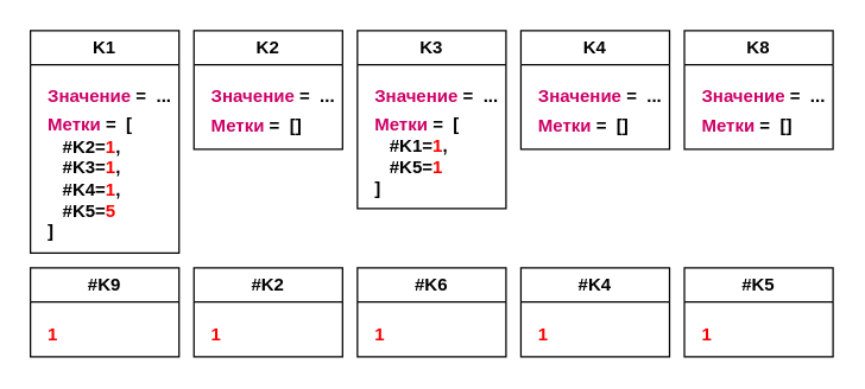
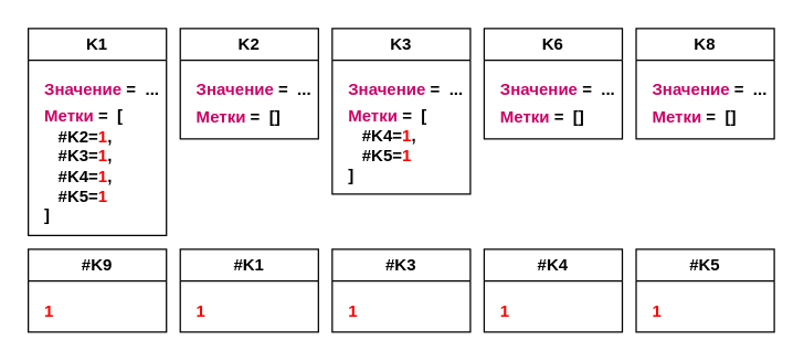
  <mxCell id="0" />
  <mxCell id="1" parent="0" />
  <mxCell id="2" value="K1" style="swimlane;whiteSpace=wrap;html=1;" vertex="1" parent="1"><mxGeometry x="20" y="20" width="100" height="150" as="geometry" /></mxCell>
  <mxCell id="3" value="Значение&lt;font style=&quot;&quot; color=&quot;#000000&quot;&gt; =&amp;nbsp; ...&lt;/font&gt;" style="text;html=1;align=left;verticalAlign=middle;whiteSpace=wrap;rounded=0;fontStyle=1;fontColor=#CC0066;" vertex="1" parent="2"><mxGeometry x="10" y="30" width="90" height="30" as="geometry" /></mxCell>
- <mxCell id="4" value="Метки&lt;font style=&quot;&quot; color=&quot;#000000&quot;&gt; =&amp;nbsp; [&lt;br&gt;&amp;nbsp; &amp;nbsp;#K2=&lt;/font&gt;&lt;font color=&quot;#ff0000&quot;&gt;1&lt;/font&gt;&lt;font style=&quot;&quot; color=&quot;#000000&quot;&gt;,&lt;br&gt;&lt;/font&gt;&lt;font style=&quot;&quot; color=&quot;#000000&quot;&gt;&amp;nbsp; &amp;nbsp;#K3&lt;/font&gt;&lt;span style=&quot;color: rgb(0, 0, 0);&quot;&gt;=&lt;/span&gt;&lt;font color=&quot;#ff0000&quot;&gt;1&lt;/font&gt;&lt;font style=&quot;&quot; color=&quot;#000000&quot;&gt;,&lt;br&gt;&amp;nbsp; &amp;nbsp;#K4&lt;/font&gt;&lt;span style=&quot;color: rgb(0, 0, 0);&quot;&gt;=&lt;/span&gt;&lt;font color=&quot;#ff0000&quot;&gt;1&lt;/font&gt;&lt;font style=&quot;&quot; color=&quot;#000000&quot;&gt;,&lt;/font&gt;&lt;div&gt;&lt;font style=&quot;&quot; color=&quot;#000000&quot;&gt;&amp;nbsp; &amp;nbsp;#K5&lt;/font&gt;&lt;span style=&quot;background-color: initial;&quot;&gt;&lt;font color=&quot;#000000&quot;&gt;=&lt;/font&gt;&lt;font color=&quot;#ff0000&quot;&gt;5&lt;/font&gt;&lt;br&gt;&lt;/span&gt;&lt;span style=&quot;color: rgb(0, 0, 0); background-color: initial;&quot;&gt;]&lt;/span&gt;&lt;/div&gt;" style="text;html=1;align=left;verticalAlign=middle;whiteSpace=wrap;rounded=0;fontStyle=1;fontColor=#CC0066;" vertex="1" parent="2"><mxGeometry x="10" y="50" width="90" height="100" as="geometry" /></mxCell>
+ <mxCell id="4" value="Метки&lt;font style=&quot;&quot; color=&quot;#000000&quot;&gt; =&amp;nbsp; [&lt;br&gt;&amp;nbsp; &amp;nbsp;#K2=&lt;/font&gt;&lt;font color=&quot;#ff0000&quot;&gt;1&lt;/font&gt;&lt;font style=&quot;&quot; color=&quot;#000000&quot;&gt;,&lt;br&gt;&lt;/font&gt;&lt;font style=&quot;&quot; color=&quot;#000000&quot;&gt;&amp;nbsp; &amp;nbsp;#K3&lt;/font&gt;&lt;span style=&quot;color: rgb(0, 0, 0);&quot;&gt;=&lt;/span&gt;&lt;font color=&quot;#ff0000&quot;&gt;1&lt;/font&gt;&lt;font style=&quot;&quot; color=&quot;#000000&quot;&gt;,&lt;br&gt;&amp;nbsp; &amp;nbsp;#K4&lt;/font&gt;&lt;span style=&quot;color: rgb(0, 0, 0);&quot;&gt;=&lt;/span&gt;&lt;font color=&quot;#ff0000&quot;&gt;1&lt;/font&gt;&lt;font style=&quot;&quot; color=&quot;#000000&quot;&gt;,&lt;/font&gt;&lt;div&gt;&lt;font style=&quot;&quot; color=&quot;#000000&quot;&gt;&amp;nbsp; &amp;nbsp;#K5&lt;/font&gt;&lt;span style=&quot;background-color: initial;&quot;&gt;&lt;font color=&quot;#000000&quot;&gt;=&lt;/font&gt;&lt;font color=&quot;#ff0000&quot;&gt;1&lt;/font&gt;&lt;br&gt;&lt;/span&gt;&lt;span style=&quot;color: rgb(0, 0, 0); background-color: initial;&quot;&gt;]&lt;/span&gt;&lt;/div&gt;" style="text;html=1;align=left;verticalAlign=middle;whiteSpace=wrap;rounded=0;fontStyle=1;fontColor=#CC0066;" vertex="1" parent="2"><mxGeometry x="10" y="50" width="90" height="100" as="geometry" /></mxCell>
  <mxCell id="5" value="K2" style="swimlane;whiteSpace=wrap;html=1;" vertex="1" parent="1"><mxGeometry x="130" y="20" width="100" height="80" as="geometry" /></mxCell>
  <mxCell id="6" value="Значение&lt;font style=&quot;&quot; color=&quot;#000000&quot;&gt; =&amp;nbsp; ...&lt;/font&gt;" style="text;html=1;align=left;verticalAlign=middle;whiteSpace=wrap;rounded=0;fontStyle=1;fontColor=#CC0066;" vertex="1" parent="5"><mxGeometry x="10" y="30" width="90" height="30" as="geometry" /></mxCell>
  <mxCell id="7" value="Метки&lt;font style=&quot;&quot; color=&quot;#000000&quot;&gt; =&amp;nbsp; [&lt;/font&gt;&lt;span style=&quot;background-color: initial; color: rgb(0, 0, 0);&quot;&gt;]&lt;/span&gt;" style="text;html=1;align=left;verticalAlign=middle;whiteSpace=wrap;rounded=0;fontStyle=1;fontColor=#CC0066;" vertex="1" parent="5"><mxGeometry x="10" y="50" width="90" height="30" as="geometry" /></mxCell>
  <mxCell id="8" value="K3" style="swimlane;whiteSpace=wrap;html=1;" vertex="1" parent="1"><mxGeometry x="240" y="20" width="100" height="120" as="geometry" /></mxCell>
  <mxCell id="9" value="Значение&lt;font style=&quot;&quot; color=&quot;#000000&quot;&gt; =&amp;nbsp; ...&lt;/font&gt;" style="text;html=1;align=left;verticalAlign=middle;whiteSpace=wrap;rounded=0;fontStyle=1;fontColor=#CC0066;" vertex="1" parent="8"><mxGeometry x="10" y="30" width="90" height="30" as="geometry" /></mxCell>
- <mxCell id="10" value="Метки&lt;font style=&quot;&quot; color=&quot;#000000&quot;&gt; =&amp;nbsp; [&lt;br&gt;&lt;/font&gt;&lt;font style=&quot;&quot; color=&quot;#000000&quot;&gt;&amp;nbsp; &amp;nbsp;#K1&lt;/font&gt;&lt;span style=&quot;color: rgb(0, 0, 0);&quot;&gt;=&lt;/span&gt;&lt;font color=&quot;#ff0000&quot;&gt;1&lt;/font&gt;&lt;font style=&quot;&quot; color=&quot;#000000&quot;&gt;,&lt;/font&gt;&lt;div&gt;&lt;font style=&quot;&quot; color=&quot;#000000&quot;&gt;&amp;nbsp; &amp;nbsp;#K5&lt;/font&gt;&lt;span style=&quot;color: rgb(0, 0, 0); background-color: initial;&quot;&gt;=&lt;/span&gt;&lt;span style=&quot;background-color: initial;&quot;&gt;&lt;font color=&quot;#ff0000&quot;&gt;1&lt;/font&gt;&lt;br&gt;&lt;/span&gt;&lt;span style=&quot;color: rgb(0, 0, 0); background-color: initial;&quot;&gt;]&lt;/span&gt;&lt;/div&gt;" style="text;html=1;align=left;verticalAlign=middle;whiteSpace=wrap;rounded=0;fontStyle=1;fontColor=#CC0066;" vertex="1" parent="8"><mxGeometry x="10" y="50" width="90" height="70" as="geometry" /></mxCell>
- <mxCell id="11" value="K4" style="swimlane;whiteSpace=wrap;html=1;" vertex="1" parent="1"><mxGeometry x="350" y="20" width="100" height="80" as="geometry" /></mxCell>
+ <mxCell id="10" value="Метки&lt;font style=&quot;&quot; color=&quot;#000000&quot;&gt; =&amp;nbsp; [&lt;br&gt;&lt;/font&gt;&lt;font style=&quot;&quot; color=&quot;#000000&quot;&gt;&amp;nbsp; &amp;nbsp;#K4&lt;/font&gt;&lt;span style=&quot;color: rgb(0, 0, 0);&quot;&gt;=&lt;/span&gt;&lt;font color=&quot;#ff0000&quot;&gt;1&lt;/font&gt;&lt;font style=&quot;&quot; color=&quot;#000000&quot;&gt;,&lt;/font&gt;&lt;div&gt;&lt;font style=&quot;&quot; color=&quot;#000000&quot;&gt;&amp;nbsp; &amp;nbsp;#K5&lt;/font&gt;&lt;span style=&quot;color: rgb(0, 0, 0); background-color: initial;&quot;&gt;=&lt;/span&gt;&lt;span style=&quot;background-color: initial;&quot;&gt;&lt;font color=&quot;#ff0000&quot;&gt;1&lt;/font&gt;&lt;br&gt;&lt;/span&gt;&lt;span style=&quot;color: rgb(0, 0, 0); background-color: initial;&quot;&gt;]&lt;/span&gt;&lt;/div&gt;" style="text;html=1;align=left;verticalAlign=middle;whiteSpace=wrap;rounded=0;fontStyle=1;fontColor=#CC0066;" vertex="1" parent="8"><mxGeometry x="10" y="50" width="90" height="70" as="geometry" /></mxCell>
+ <mxCell id="11" value="K6" style="swimlane;whiteSpace=wrap;html=1;" vertex="1" parent="1"><mxGeometry x="350" y="20" width="100" height="80" as="geometry" /></mxCell>
  <mxCell id="12" value="Значение&lt;font style=&quot;&quot; color=&quot;#000000&quot;&gt; =&amp;nbsp; ...&lt;/font&gt;" style="text;html=1;align=left;verticalAlign=middle;whiteSpace=wrap;rounded=0;fontStyle=1;fontColor=#CC0066;" vertex="1" parent="11"><mxGeometry x="10" y="30" width="90" height="30" as="geometry" /></mxCell>
  <mxCell id="13" value="Метки&lt;font style=&quot;&quot; color=&quot;#000000&quot;&gt; =&amp;nbsp; [&lt;/font&gt;&lt;span style=&quot;background-color: initial; color: rgb(0, 0, 0);&quot;&gt;]&lt;/span&gt;" style="text;html=1;align=left;verticalAlign=middle;whiteSpace=wrap;rounded=0;fontStyle=1;fontColor=#CC0066;" vertex="1" parent="11"><mxGeometry x="10" y="50" width="90" height="30" as="geometry" /></mxCell>
  <mxCell id="14" value="K8" style="swimlane;whiteSpace=wrap;html=1;" vertex="1" parent="1"><mxGeometry x="460" y="20" width="100" height="80" as="geometry" /></mxCell>
  <mxCell id="15" value="Значение&lt;font style=&quot;&quot; color=&quot;#000000&quot;&gt; =&amp;nbsp; ...&lt;/font&gt;" style="text;html=1;align=left;verticalAlign=middle;whiteSpace=wrap;rounded=0;fontStyle=1;fontColor=#CC0066;" vertex="1" parent="14"><mxGeometry x="10" y="30" width="90" height="30" as="geometry" /></mxCell>
  <mxCell id="16" value="Метки&lt;font style=&quot;&quot; color=&quot;#000000&quot;&gt; =&amp;nbsp; [&lt;/font&gt;&lt;span style=&quot;background-color: initial; color: rgb(0, 0, 0);&quot;&gt;]&lt;/span&gt;" style="text;html=1;align=left;verticalAlign=middle;whiteSpace=wrap;rounded=0;fontStyle=1;fontColor=#CC0066;" vertex="1" parent="14"><mxGeometry x="10" y="50" width="90" height="30" as="geometry" /></mxCell>
  <mxCell id="17" value="#K9" style="swimlane;whiteSpace=wrap;html=1;" vertex="1" parent="1"><mxGeometry x="20" y="180" width="100" height="60" as="geometry" /></mxCell>
  <mxCell id="18" value="&lt;font color=&quot;#ff0000&quot;&gt;1&lt;/font&gt;" style="text;html=1;align=left;verticalAlign=middle;whiteSpace=wrap;rounded=0;fontStyle=1;fontColor=#CC0066;" vertex="1" parent="17"><mxGeometry x="10" y="30" width="80" height="30" as="geometry" /></mxCell>
- <mxCell id="19" value="#K2" style="swimlane;whiteSpace=wrap;html=1;" vertex="1" parent="1"><mxGeometry x="130" y="180" width="100" height="60" as="geometry" /></mxCell>
+ <mxCell id="19" value="#K1" style="swimlane;whiteSpace=wrap;html=1;" vertex="1" parent="1"><mxGeometry x="130" y="180" width="100" height="60" as="geometry" /></mxCell>
  <mxCell id="20" value="&lt;font color=&quot;#ff0000&quot;&gt;1&lt;/font&gt;" style="text;html=1;align=left;verticalAlign=middle;whiteSpace=wrap;rounded=0;fontStyle=1;fontColor=#CC0066;" vertex="1" parent="19"><mxGeometry x="10" y="30" width="80" height="30" as="geometry" /></mxCell>
- <mxCell id="21" value="#K6" style="swimlane;whiteSpace=wrap;html=1;" vertex="1" parent="1"><mxGeometry x="240" y="180" width="100" height="60" as="geometry" /></mxCell>
+ <mxCell id="21" value="#K3" style="swimlane;whiteSpace=wrap;html=1;" vertex="1" parent="1"><mxGeometry x="240" y="180" width="100" height="60" as="geometry" /></mxCell>
  <mxCell id="22" value="&lt;font color=&quot;#ff0000&quot;&gt;1&lt;/font&gt;" style="text;html=1;align=left;verticalAlign=middle;whiteSpace=wrap;rounded=0;fontStyle=1;fontColor=#CC0066;" vertex="1" parent="21"><mxGeometry x="10" y="30" width="80" height="30" as="geometry" /></mxCell>
  <mxCell id="23" value="#K4" style="swimlane;whiteSpace=wrap;html=1;" vertex="1" parent="1"><mxGeometry x="350" y="180" width="100" height="60" as="geometry" /></mxCell>
  <mxCell id="24" value="&lt;font color=&quot;#ff0000&quot;&gt;1&lt;/font&gt;" style="text;html=1;align=left;verticalAlign=middle;whiteSpace=wrap;rounded=0;fontStyle=1;fontColor=#CC0066;" vertex="1" parent="23"><mxGeometry x="10" y="30" width="80" height="30" as="geometry" /></mxCell>
  <mxCell id="25" value="#K5" style="swimlane;whiteSpace=wrap;html=1;" vertex="1" parent="1"><mxGeometry x="460" y="180" width="100" height="60" as="geometry" /></mxCell>
  <mxCell id="26" value="&lt;font color=&quot;#ff0000&quot;&gt;1&lt;/font&gt;" style="text;html=1;align=left;verticalAlign=middle;whiteSpace=wrap;rounded=0;fontStyle=1;fontColor=#CC0066;" vertex="1" parent="25"><mxGeometry x="10" y="30" width="80" height="30" as="geometry" /></mxCell>
